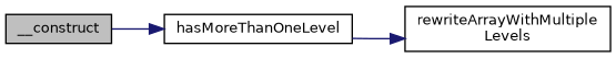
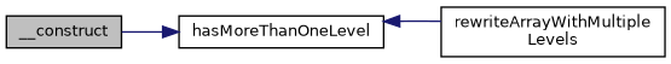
  digraph {
    rankdir=LR
    node [color=black fillcolor=white fontname=Helvetica fontsize=10 shape=record style=filled]
    edge [color=midnightblue fontname=Helvetica fontsize=10 labelfontname=Helvetica labelfontsize=10 style=solid]
    n1 [fillcolor=grey75 fontcolor=black height=0.2 label=__construct width=0.4]
    n2 [height=0.2 label=hasMoreThanOneLevel width=0.4]
    n3 [height=0.2 label="rewriteArrayWithMultiple\lLevels" width=0.4]
    n1 -> n2
-   n2 -> n3
+   n3 -> n2
  }
